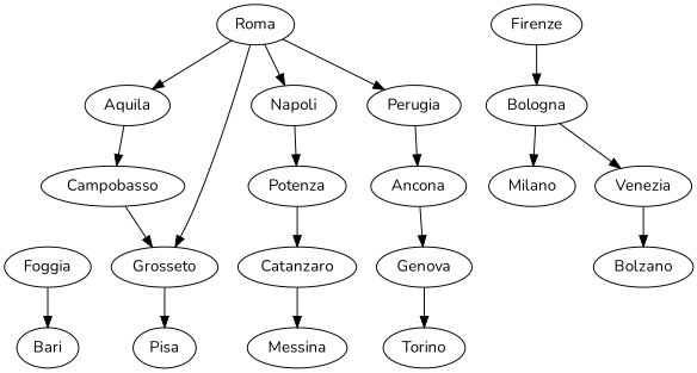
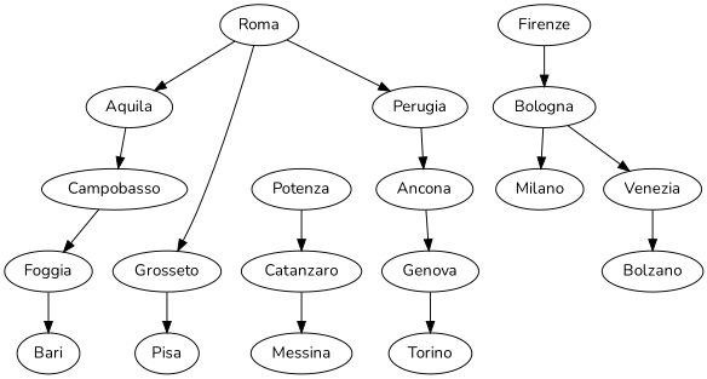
  digraph {
    fontname=Nunito
    node [fontname=Nunito]
    edge [fontname=Nunito]
    Aquila
    Campobasso
    Foggia
    Bari
    Bologna
    Milano
    Venezia
    Genova
    Torino
    Bolzano
    Catanzaro
    Messina
    Firenze
    Grosseto
    Pisa
-   Napoli
    Potenza
    Perugia
    Ancona
    Roma
    Aquila -> Campobasso
-   Campobasso -> Grosseto
+   Campobasso -> Foggia
    Foggia -> Bari
    Bologna -> Milano
    Bologna -> Venezia
    Venezia -> Bolzano
    Genova -> Torino
    Catanzaro -> Messina
    Firenze -> Bologna
    Grosseto -> Pisa
-   Napoli -> Potenza
    Potenza -> Catanzaro
    Perugia -> Ancona
    Ancona -> Genova
    Roma -> Aquila
    Roma -> Grosseto
-   Roma -> Napoli
    Roma -> Perugia
  }
